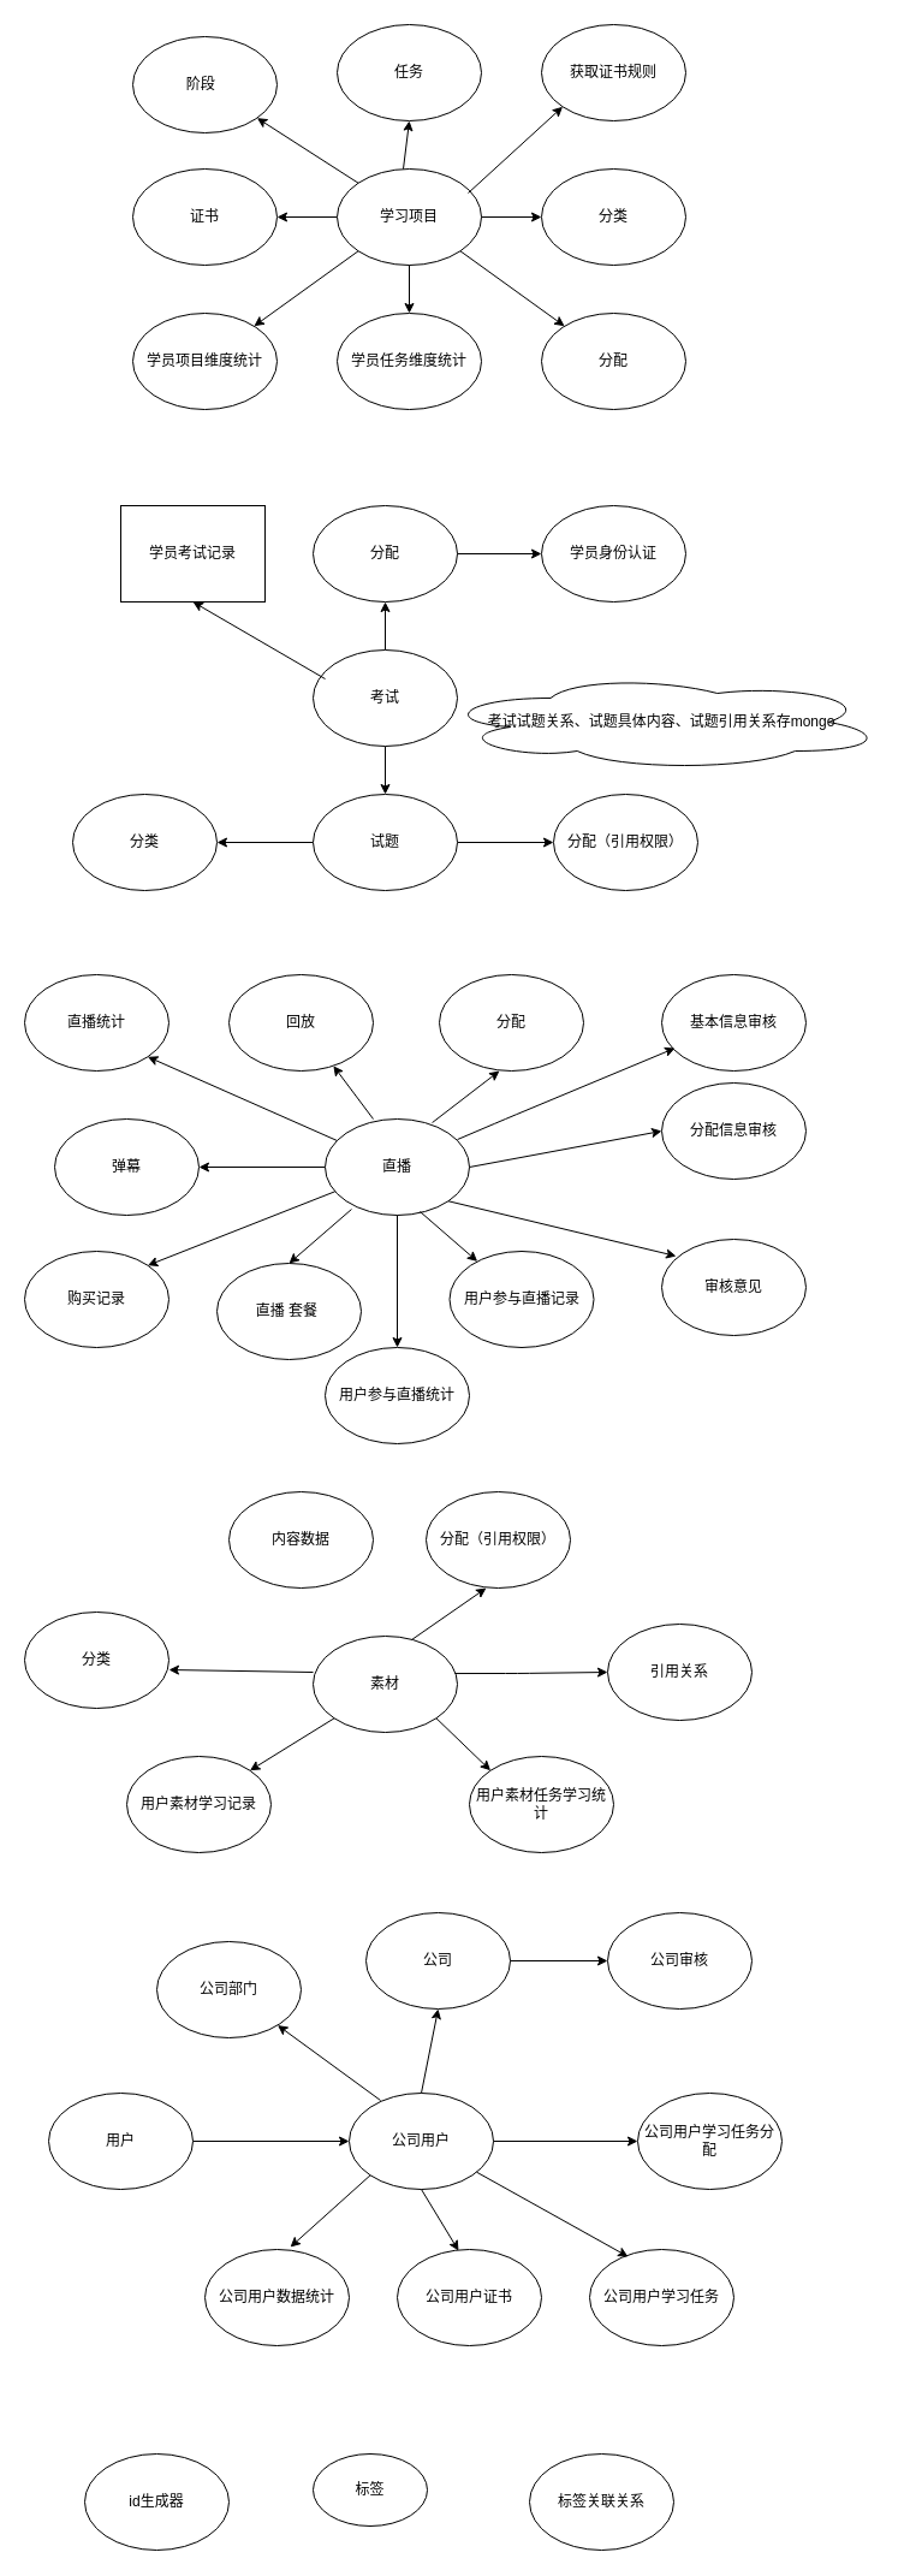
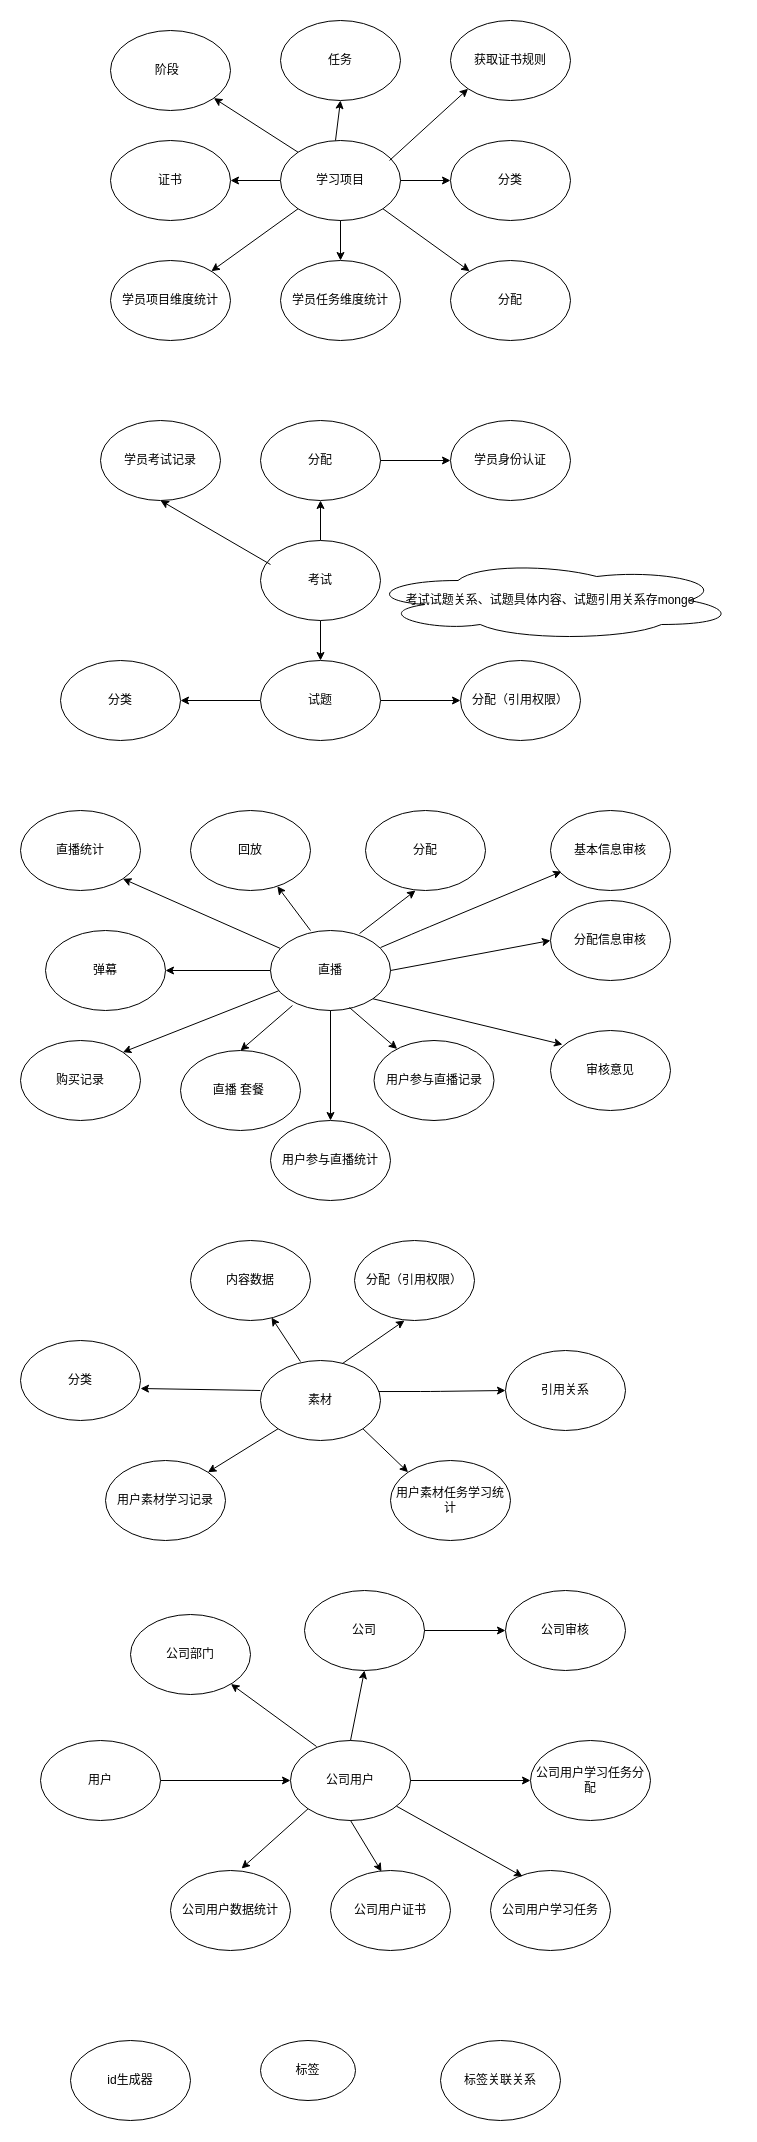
  <mxCell id="0" />
  <mxCell id="1" parent="0" />
  <mxCell id="2" value="" style="edgeStyle=orthogonalEdgeStyle;rounded=0;orthogonalLoop=1;jettySize=auto;html=1;" parent="1" source="3" target="9" edge="1"><mxGeometry relative="1" as="geometry" /></mxCell>
  <mxCell id="3" value="学习项目" style="ellipse;whiteSpace=wrap;html=1;" parent="1" vertex="1"><mxGeometry x="280" y="140" width="120" height="80" as="geometry" /></mxCell>
  <mxCell id="4" value="阶段&amp;nbsp;&amp;nbsp;" style="ellipse;whiteSpace=wrap;html=1;" parent="1" vertex="1"><mxGeometry x="110" y="30" width="120" height="80" as="geometry" /></mxCell>
  <mxCell id="5" value="任务" style="ellipse;whiteSpace=wrap;html=1;" parent="1" vertex="1"><mxGeometry x="280" y="20" width="120" height="80" as="geometry" /></mxCell>
  <mxCell id="6" value="分类" style="ellipse;whiteSpace=wrap;html=1;" parent="1" vertex="1"><mxGeometry x="450" y="140" width="120" height="80" as="geometry" /></mxCell>
  <mxCell id="7" value="分配" style="ellipse;whiteSpace=wrap;html=1;" parent="1" vertex="1"><mxGeometry x="450" y="260" width="120" height="80" as="geometry" /></mxCell>
  <mxCell id="8" value="获取证书规则" style="ellipse;whiteSpace=wrap;html=1;" parent="1" vertex="1"><mxGeometry x="450" y="20" width="120" height="80" as="geometry" /></mxCell>
  <mxCell id="9" value="证书" style="ellipse;whiteSpace=wrap;html=1;" parent="1" vertex="1"><mxGeometry x="110" y="140" width="120" height="80" as="geometry" /></mxCell>
  <mxCell id="10" value="学员项目维度统计" style="ellipse;whiteSpace=wrap;html=1;" parent="1" vertex="1"><mxGeometry x="110" y="260" width="120" height="80" as="geometry" /></mxCell>
  <mxCell id="11" value="学员任务维度统计" style="ellipse;whiteSpace=wrap;html=1;" parent="1" vertex="1"><mxGeometry x="280" y="260" width="120" height="80" as="geometry" /></mxCell>
  <mxCell id="12" value="" style="endArrow=classic;html=1;entryX=0;entryY=1;entryDx=0;entryDy=0;" parent="1" target="8" edge="1"><mxGeometry width="50" height="50" relative="1" as="geometry"><mxPoint x="389" y="160" as="sourcePoint" /><mxPoint x="439" y="110" as="targetPoint" /></mxGeometry></mxCell>
  <mxCell id="13" value="" style="endArrow=classic;html=1;entryX=0.5;entryY=1;entryDx=0;entryDy=0;" parent="1" target="5" edge="1"><mxGeometry width="50" height="50" relative="1" as="geometry"><mxPoint x="335" y="140" as="sourcePoint" /><mxPoint x="413.574" y="68.284" as="targetPoint" /></mxGeometry></mxCell>
  <mxCell id="14" value="" style="endArrow=classic;html=1;exitX=0;exitY=0;exitDx=0;exitDy=0;" parent="1" source="3" target="4" edge="1"><mxGeometry width="50" height="50" relative="1" as="geometry"><mxPoint x="270" y="160" as="sourcePoint" /><mxPoint x="320" y="110" as="targetPoint" /></mxGeometry></mxCell>
  <mxCell id="15" value="" style="endArrow=classic;html=1;entryX=0;entryY=0.5;entryDx=0;entryDy=0;exitX=1;exitY=0.5;exitDx=0;exitDy=0;" parent="1" source="3" target="6" edge="1"><mxGeometry width="50" height="50" relative="1" as="geometry"><mxPoint x="400" y="210" as="sourcePoint" /><mxPoint x="450" y="160" as="targetPoint" /></mxGeometry></mxCell>
  <mxCell id="16" value="" style="endArrow=classic;html=1;exitX=0;exitY=1;exitDx=0;exitDy=0;" parent="1" source="3" target="10" edge="1"><mxGeometry width="50" height="50" relative="1" as="geometry"><mxPoint x="330" y="220" as="sourcePoint" /><mxPoint x="380" y="170" as="targetPoint" /></mxGeometry></mxCell>
  <mxCell id="17" value="" style="endArrow=classic;html=1;exitX=0.5;exitY=1;exitDx=0;exitDy=0;" parent="1" source="3" target="11" edge="1"><mxGeometry width="50" height="50" relative="1" as="geometry"><mxPoint x="330" y="230" as="sourcePoint" /><mxPoint x="380" y="180" as="targetPoint" /></mxGeometry></mxCell>
  <mxCell id="18" value="" style="endArrow=classic;html=1;exitX=1;exitY=1;exitDx=0;exitDy=0;" parent="1" source="3" target="7" edge="1"><mxGeometry width="50" height="50" relative="1" as="geometry"><mxPoint x="370" y="210" as="sourcePoint" /><mxPoint x="420" y="160" as="targetPoint" /></mxGeometry></mxCell>
  <mxCell id="19" value="" style="edgeStyle=orthogonalEdgeStyle;rounded=0;orthogonalLoop=1;jettySize=auto;html=1;" parent="1" source="21" target="23" edge="1"><mxGeometry relative="1" as="geometry" /></mxCell>
  <mxCell id="20" value="" style="edgeStyle=orthogonalEdgeStyle;rounded=0;orthogonalLoop=1;jettySize=auto;html=1;" parent="1" source="21" target="29" edge="1"><mxGeometry relative="1" as="geometry" /></mxCell>
  <mxCell id="21" value="考试" style="ellipse;whiteSpace=wrap;html=1;" parent="1" vertex="1"><mxGeometry x="260" y="540" width="120" height="80" as="geometry" /></mxCell>
- <mxCell id="22" value="学员考试记录" style="whiteSpace=wrap;html=1;rounded=0;" parent="1" vertex="1"><mxGeometry x="100" y="420" width="120" height="80" as="geometry" /></mxCell>
+ <mxCell id="22" value="学员考试记录" style="ellipse;whiteSpace=wrap;html=1;" parent="1" vertex="1"><mxGeometry x="100" y="420" width="120" height="80" as="geometry" /></mxCell>
  <mxCell id="23" value="分配" style="ellipse;whiteSpace=wrap;html=1;" parent="1" vertex="1"><mxGeometry x="260" y="420" width="120" height="80" as="geometry" /></mxCell>
  <mxCell id="24" value="学员身份认证" style="ellipse;whiteSpace=wrap;html=1;" parent="1" vertex="1"><mxGeometry x="450" y="420" width="120" height="80" as="geometry" /></mxCell>
  <mxCell id="25" value="" style="endArrow=classic;html=1;entryX=0;entryY=0.5;entryDx=0;entryDy=0;exitX=1;exitY=0.5;exitDx=0;exitDy=0;" parent="1" target="24" edge="1" source="23"><mxGeometry width="50" height="50" relative="1" as="geometry"><mxPoint x="369" y="560" as="sourcePoint" /><mxPoint x="419" y="510" as="targetPoint" /></mxGeometry></mxCell>
  <mxCell id="26" value="" style="endArrow=classic;html=1;entryX=0.5;entryY=1;entryDx=0;entryDy=0;" parent="1" target="22" edge="1"><mxGeometry width="50" height="50" relative="1" as="geometry"><mxPoint x="270" y="564" as="sourcePoint" /><mxPoint x="335" y="500" as="targetPoint" /></mxGeometry></mxCell>
  <mxCell id="27" value="" style="edgeStyle=orthogonalEdgeStyle;rounded=0;orthogonalLoop=1;jettySize=auto;html=1;" parent="1" source="29" target="30" edge="1"><mxGeometry relative="1" as="geometry" /></mxCell>
  <mxCell id="28" value="" style="edgeStyle=orthogonalEdgeStyle;rounded=0;orthogonalLoop=1;jettySize=auto;html=1;" parent="1" source="29" target="31" edge="1"><mxGeometry relative="1" as="geometry" /></mxCell>
  <mxCell id="29" value="试题" style="ellipse;whiteSpace=wrap;html=1;" parent="1" vertex="1"><mxGeometry x="260" y="660" width="120" height="80" as="geometry" /></mxCell>
  <mxCell id="30" value="分配（引用权限）" style="ellipse;whiteSpace=wrap;html=1;" parent="1" vertex="1"><mxGeometry x="460" y="660" width="120" height="80" as="geometry" /></mxCell>
  <mxCell id="31" value="分类" style="ellipse;whiteSpace=wrap;html=1;" parent="1" vertex="1"><mxGeometry x="60" y="660" width="120" height="80" as="geometry" /></mxCell>
  <mxCell id="32" value="考试试题关系、试题具体内容、试题引用关系存mongo" style="ellipse;shape=cloud;whiteSpace=wrap;html=1;" parent="1" vertex="1"><mxGeometry x="365" y="560" width="370" height="80" as="geometry" /></mxCell>
  <mxCell id="33" style="edgeStyle=orthogonalEdgeStyle;rounded=0;orthogonalLoop=1;jettySize=auto;html=1;" parent="1" source="34" target="40" edge="1"><mxGeometry relative="1" as="geometry" /></mxCell>
  <mxCell id="34" value="直播" style="ellipse;whiteSpace=wrap;html=1;" parent="1" vertex="1"><mxGeometry x="270" y="930" width="120" height="80" as="geometry" /></mxCell>
  <mxCell id="35" value="直播统计" style="ellipse;whiteSpace=wrap;html=1;" parent="1" vertex="1"><mxGeometry x="20" y="810" width="120" height="80" as="geometry" /></mxCell>
  <mxCell id="36" value="回放" style="ellipse;whiteSpace=wrap;html=1;" parent="1" vertex="1"><mxGeometry x="190" y="810" width="120" height="80" as="geometry" /></mxCell>
  <mxCell id="37" value="基本信息审核" style="ellipse;whiteSpace=wrap;html=1;" parent="1" vertex="1"><mxGeometry x="550" y="810" width="120" height="80" as="geometry" /></mxCell>
  <mxCell id="38" value="分配" style="ellipse;whiteSpace=wrap;html=1;" parent="1" vertex="1"><mxGeometry x="365" y="810" width="120" height="80" as="geometry" /></mxCell>
  <mxCell id="39" value="分配信息审核" style="ellipse;whiteSpace=wrap;html=1;" parent="1" vertex="1"><mxGeometry x="550" y="900" width="120" height="80" as="geometry" /></mxCell>
  <mxCell id="40" value="弹幕" style="ellipse;whiteSpace=wrap;html=1;" parent="1" vertex="1"><mxGeometry x="45" y="930" width="120" height="80" as="geometry" /></mxCell>
  <mxCell id="41" value="购买记录" style="ellipse;whiteSpace=wrap;html=1;" parent="1" vertex="1"><mxGeometry x="20" y="1040" width="120" height="80" as="geometry" /></mxCell>
  <mxCell id="42" value="用户参与直播统计" style="ellipse;whiteSpace=wrap;html=1;" parent="1" vertex="1"><mxGeometry x="270" y="1120" width="120" height="80" as="geometry" /></mxCell>
  <mxCell id="43" value="审核意见" style="ellipse;whiteSpace=wrap;html=1;" parent="1" vertex="1"><mxGeometry x="550" y="1030" width="120" height="80" as="geometry" /></mxCell>
  <mxCell id="44" value="直播 套餐&amp;nbsp;" style="ellipse;whiteSpace=wrap;html=1;" parent="1" vertex="1"><mxGeometry x="180" y="1050" width="120" height="80" as="geometry" /></mxCell>
  <mxCell id="45" value="用户参与直播记录" style="ellipse;whiteSpace=wrap;html=1;" parent="1" vertex="1"><mxGeometry x="373.5" y="1040" width="120" height="80" as="geometry" /></mxCell>
  <mxCell id="46" value="" style="endArrow=classic;html=1;entryX=1;entryY=1;entryDx=0;entryDy=0;" parent="1" source="34" target="35" edge="1"><mxGeometry width="50" height="50" relative="1" as="geometry"><mxPoint x="320" y="950" as="sourcePoint" /><mxPoint x="370" y="900" as="targetPoint" /></mxGeometry></mxCell>
  <mxCell id="47" value="" style="endArrow=classic;html=1;" parent="1" target="36" edge="1"><mxGeometry width="50" height="50" relative="1" as="geometry"><mxPoint x="310" y="930" as="sourcePoint" /><mxPoint x="370" y="890" as="targetPoint" /></mxGeometry></mxCell>
  <mxCell id="48" value="" style="endArrow=classic;html=1;exitX=0.742;exitY=0.038;exitDx=0;exitDy=0;exitPerimeter=0;" parent="1" source="34" edge="1"><mxGeometry width="50" height="50" relative="1" as="geometry"><mxPoint x="453.17" y="930" as="sourcePoint" /><mxPoint x="415" y="890" as="targetPoint" /></mxGeometry></mxCell>
  <mxCell id="49" value="" style="endArrow=classic;html=1;exitX=0.917;exitY=0.213;exitDx=0;exitDy=0;exitPerimeter=0;entryX=0.092;entryY=0.763;entryDx=0;entryDy=0;entryPerimeter=0;" parent="1" source="34" target="37" edge="1"><mxGeometry width="50" height="50" relative="1" as="geometry"><mxPoint x="369.04" y="943.04" as="sourcePoint" /><mxPoint x="430.003" y="895.777" as="targetPoint" /><Array as="points"><mxPoint x="420" y="930" /></Array></mxGeometry></mxCell>
  <mxCell id="50" value="" style="endArrow=classic;html=1;exitX=1;exitY=0.5;exitDx=0;exitDy=0;entryX=0;entryY=0.5;entryDx=0;entryDy=0;" parent="1" source="34" target="39" edge="1"><mxGeometry width="50" height="50" relative="1" as="geometry"><mxPoint x="390" y="1000" as="sourcePoint" /><mxPoint x="440" y="950" as="targetPoint" /></mxGeometry></mxCell>
  <mxCell id="51" value="" style="endArrow=classic;html=1;entryX=1;entryY=0;entryDx=0;entryDy=0;" parent="1" source="34" target="41" edge="1"><mxGeometry width="50" height="50" relative="1" as="geometry"><mxPoint x="310" y="1020" as="sourcePoint" /><mxPoint x="250" y="1020" as="targetPoint" /></mxGeometry></mxCell>
  <mxCell id="52" value="" style="endArrow=classic;html=1;entryX=0.5;entryY=0;entryDx=0;entryDy=0;exitX=0.183;exitY=0.938;exitDx=0;exitDy=0;exitPerimeter=0;" parent="1" source="34" target="44" edge="1"><mxGeometry width="50" height="50" relative="1" as="geometry"><mxPoint x="380" y="1010" as="sourcePoint" /><mxPoint x="430" y="960" as="targetPoint" /></mxGeometry></mxCell>
  <mxCell id="53" value="" style="endArrow=classic;html=1;entryX=0.1;entryY=0.175;entryDx=0;entryDy=0;entryPerimeter=0;exitX=1;exitY=1;exitDx=0;exitDy=0;" parent="1" source="34" target="43" edge="1"><mxGeometry width="50" height="50" relative="1" as="geometry"><mxPoint x="380" y="1020" as="sourcePoint" /><mxPoint x="430" y="970" as="targetPoint" /></mxGeometry></mxCell>
  <mxCell id="54" value="" style="endArrow=classic;html=1;exitX=0.658;exitY=0.963;exitDx=0;exitDy=0;exitPerimeter=0;" parent="1" source="34" target="45" edge="1"><mxGeometry width="50" height="50" relative="1" as="geometry"><mxPoint x="320" y="1020" as="sourcePoint" /><mxPoint x="370" y="970" as="targetPoint" /></mxGeometry></mxCell>
  <mxCell id="55" value="" style="endArrow=classic;html=1;entryX=0.5;entryY=0;entryDx=0;entryDy=0;exitX=0.5;exitY=1;exitDx=0;exitDy=0;" parent="1" source="34" target="42" edge="1"><mxGeometry width="50" height="50" relative="1" as="geometry"><mxPoint x="320" y="1020" as="sourcePoint" /><mxPoint x="370" y="970" as="targetPoint" /></mxGeometry></mxCell>
  <mxCell id="56" value="素材" style="ellipse;whiteSpace=wrap;html=1;" parent="1" vertex="1"><mxGeometry x="260" y="1360" width="120" height="80" as="geometry" /></mxCell>
  <mxCell id="57" value="分类" style="ellipse;whiteSpace=wrap;html=1;" parent="1" vertex="1"><mxGeometry x="20" y="1340" width="120" height="80" as="geometry" /></mxCell>
  <mxCell id="58" value="内容数据" style="ellipse;whiteSpace=wrap;html=1;" parent="1" vertex="1"><mxGeometry x="190" y="1240" width="120" height="80" as="geometry" /></mxCell>
  <mxCell id="59" value="分配（引用权限）" style="ellipse;whiteSpace=wrap;html=1;" parent="1" vertex="1"><mxGeometry x="354" y="1240" width="120" height="80" as="geometry" /></mxCell>
  <mxCell id="60" value="引用关系" style="ellipse;whiteSpace=wrap;html=1;" parent="1" vertex="1"><mxGeometry x="505" y="1350" width="120" height="80" as="geometry" /></mxCell>
  <mxCell id="61" value="用户素材任务学习统计" style="ellipse;whiteSpace=wrap;html=1;" parent="1" vertex="1"><mxGeometry x="390" y="1460" width="120" height="80" as="geometry" /></mxCell>
  <mxCell id="62" value="用户素材学习记录" style="ellipse;whiteSpace=wrap;html=1;" parent="1" vertex="1"><mxGeometry x="105" y="1460" width="120" height="80" as="geometry" /></mxCell>
  <mxCell id="63" value="" style="endArrow=classic;html=1;exitX=0.683;exitY=0.038;exitDx=0;exitDy=0;exitPerimeter=0;" parent="1" source="56" edge="1"><mxGeometry width="50" height="50" relative="1" as="geometry"><mxPoint x="354" y="1370" as="sourcePoint" /><mxPoint x="404" y="1320" as="targetPoint" /></mxGeometry></mxCell>
  <mxCell id="64" value="" style="endArrow=classic;html=1;entryX=0;entryY=0.5;entryDx=0;entryDy=0;exitX=0.983;exitY=0.388;exitDx=0;exitDy=0;exitPerimeter=0;" parent="1" source="56" target="60" edge="1"><mxGeometry width="50" height="50" relative="1" as="geometry"><mxPoint x="364" y="1380" as="sourcePoint" /><mxPoint x="414" y="1330" as="targetPoint" /><Array as="points"><mxPoint x="430" y="1391" /></Array></mxGeometry></mxCell>
  <mxCell id="65" value="" style="endArrow=classic;html=1;entryX=0;entryY=0;entryDx=0;entryDy=0;exitX=1;exitY=1;exitDx=0;exitDy=0;" parent="1" source="56" target="61" edge="1"><mxGeometry width="50" height="50" relative="1" as="geometry"><mxPoint x="400" y="1490" as="sourcePoint" /><mxPoint x="450" y="1440" as="targetPoint" /></mxGeometry></mxCell>
+ <mxCell id="66" value="" style="endArrow=classic;html=1;entryX=0.675;entryY=0.963;entryDx=0;entryDy=0;entryPerimeter=0;exitX=0.333;exitY=0.013;exitDx=0;exitDy=0;exitPerimeter=0;" parent="1" source="56" target="58" edge="1"><mxGeometry width="50" height="50" relative="1" as="geometry"><mxPoint x="310" y="1360" as="sourcePoint" /><mxPoint x="360" y="1310" as="targetPoint" /></mxGeometry></mxCell>
  <mxCell id="67" value="" style="endArrow=classic;html=1;entryX=1;entryY=0.6;entryDx=0;entryDy=0;entryPerimeter=0;" parent="1" target="57" edge="1"><mxGeometry width="50" height="50" relative="1" as="geometry"><mxPoint x="260" y="1390" as="sourcePoint" /><mxPoint x="310" y="1340" as="targetPoint" /></mxGeometry></mxCell>
  <mxCell id="68" value="" style="endArrow=classic;html=1;entryX=1;entryY=0;entryDx=0;entryDy=0;exitX=0;exitY=1;exitDx=0;exitDy=0;" parent="1" source="56" target="62" edge="1"><mxGeometry width="50" height="50" relative="1" as="geometry"><mxPoint x="220" y="1480" as="sourcePoint" /><mxPoint x="270" y="1430" as="targetPoint" /></mxGeometry></mxCell>
  <mxCell id="69" value="" style="edgeStyle=orthogonalEdgeStyle;rounded=0;orthogonalLoop=1;jettySize=auto;html=1;" parent="1" source="70" target="71" edge="1"><mxGeometry relative="1" as="geometry" /></mxCell>
  <mxCell id="70" value="用户" style="ellipse;whiteSpace=wrap;html=1;" parent="1" vertex="1"><mxGeometry x="40" y="1740" width="120" height="80" as="geometry" /></mxCell>
  <mxCell id="71" value="公司用户" style="ellipse;whiteSpace=wrap;html=1;" parent="1" vertex="1"><mxGeometry x="290" y="1740" width="120" height="80" as="geometry" /></mxCell>
  <mxCell id="72" value="公司部门" style="ellipse;whiteSpace=wrap;html=1;" parent="1" vertex="1"><mxGeometry x="130" y="1614" width="120" height="80" as="geometry" /></mxCell>
  <mxCell id="73" value="公司" style="ellipse;whiteSpace=wrap;html=1;" parent="1" vertex="1"><mxGeometry x="304" y="1590" width="120" height="80" as="geometry" /></mxCell>
  <mxCell id="74" value="公司用户数据统计" style="ellipse;whiteSpace=wrap;html=1;" parent="1" vertex="1"><mxGeometry x="170" y="1870" width="120" height="80" as="geometry" /></mxCell>
  <mxCell id="75" value="公司用户证书" style="ellipse;whiteSpace=wrap;html=1;" parent="1" vertex="1"><mxGeometry x="330" y="1870" width="120" height="80" as="geometry" /></mxCell>
  <mxCell id="76" value="公司用户学习任务" style="ellipse;whiteSpace=wrap;html=1;" parent="1" vertex="1"><mxGeometry x="490" y="1870" width="120" height="80" as="geometry" /></mxCell>
  <mxCell id="77" value="公司用户学习任务分配" style="ellipse;whiteSpace=wrap;html=1;" parent="1" vertex="1"><mxGeometry x="530" y="1740" width="120" height="80" as="geometry" /></mxCell>
  <mxCell id="78" value="公司审核" style="ellipse;whiteSpace=wrap;html=1;" parent="1" vertex="1"><mxGeometry x="505" y="1590" width="120" height="80" as="geometry" /></mxCell>
  <mxCell id="79" value="" style="endArrow=classic;html=1;exitX=0.217;exitY=0.075;exitDx=0;exitDy=0;exitPerimeter=0;" parent="1" source="71" target="72" edge="1"><mxGeometry width="50" height="50" relative="1" as="geometry"><mxPoint x="308" y="1740" as="sourcePoint" /><mxPoint x="420" y="1720" as="targetPoint" /></mxGeometry></mxCell>
  <mxCell id="80" value="" style="endArrow=classic;html=1;exitX=0.5;exitY=0;exitDx=0;exitDy=0;entryX=0.5;entryY=1;entryDx=0;entryDy=0;" parent="1" source="71" target="73" edge="1"><mxGeometry width="50" height="50" relative="1" as="geometry"><mxPoint x="370" y="1730" as="sourcePoint" /><mxPoint x="420" y="1680" as="targetPoint" /></mxGeometry></mxCell>
  <mxCell id="81" value="" style="endArrow=classic;html=1;exitX=1;exitY=0.5;exitDx=0;exitDy=0;" parent="1" source="73" target="78" edge="1"><mxGeometry width="50" height="50" relative="1" as="geometry"><mxPoint x="470" y="1760" as="sourcePoint" /><mxPoint x="520" y="1710" as="targetPoint" /></mxGeometry></mxCell>
  <mxCell id="82" value="" style="endArrow=classic;html=1;exitX=1;exitY=0.5;exitDx=0;exitDy=0;entryX=0;entryY=0.5;entryDx=0;entryDy=0;" parent="1" source="71" target="77" edge="1"><mxGeometry width="50" height="50" relative="1" as="geometry"><mxPoint x="420" y="1840" as="sourcePoint" /><mxPoint x="470" y="1790" as="targetPoint" /></mxGeometry></mxCell>
  <mxCell id="83" value="" style="endArrow=classic;html=1;entryX=0.592;entryY=-0.025;entryDx=0;entryDy=0;entryPerimeter=0;exitX=0;exitY=1;exitDx=0;exitDy=0;" parent="1" source="71" target="74" edge="1"><mxGeometry width="50" height="50" relative="1" as="geometry"><mxPoint x="270" y="1880" as="sourcePoint" /><mxPoint x="320" y="1830" as="targetPoint" /></mxGeometry></mxCell>
  <mxCell id="84" value="" style="endArrow=classic;html=1;entryX=0.425;entryY=0.013;entryDx=0;entryDy=0;entryPerimeter=0;exitX=0.5;exitY=1;exitDx=0;exitDy=0;" parent="1" source="71" target="75" edge="1"><mxGeometry width="50" height="50" relative="1" as="geometry"><mxPoint x="450" y="1860" as="sourcePoint" /><mxPoint x="500" y="1810" as="targetPoint" /></mxGeometry></mxCell>
  <mxCell id="85" value="" style="endArrow=classic;html=1;entryX=0.267;entryY=0.075;entryDx=0;entryDy=0;entryPerimeter=0;" parent="1" source="71" target="76" edge="1"><mxGeometry width="50" height="50" relative="1" as="geometry"><mxPoint x="420" y="1860" as="sourcePoint" /><mxPoint x="470" y="1810" as="targetPoint" /></mxGeometry></mxCell>
  <mxCell id="86" value="id生成器" style="ellipse;whiteSpace=wrap;html=1;" parent="1" vertex="1"><mxGeometry x="70" y="2040" width="120" height="80" as="geometry" /></mxCell>
  <mxCell id="87" value="标签" style="ellipse;whiteSpace=wrap;html=1;" parent="1" vertex="1"><mxGeometry x="260" y="2040" width="95" height="60" as="geometry" /></mxCell>
  <mxCell id="88" value="标签关联关系" style="ellipse;whiteSpace=wrap;html=1;" parent="1" vertex="1"><mxGeometry x="440" y="2040" width="120" height="80" as="geometry" /></mxCell>
